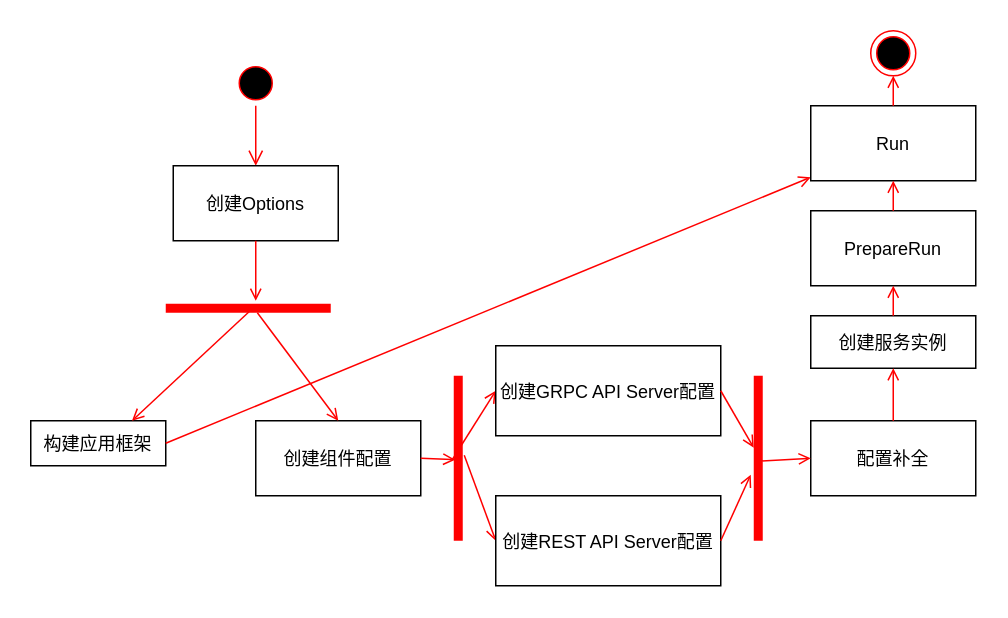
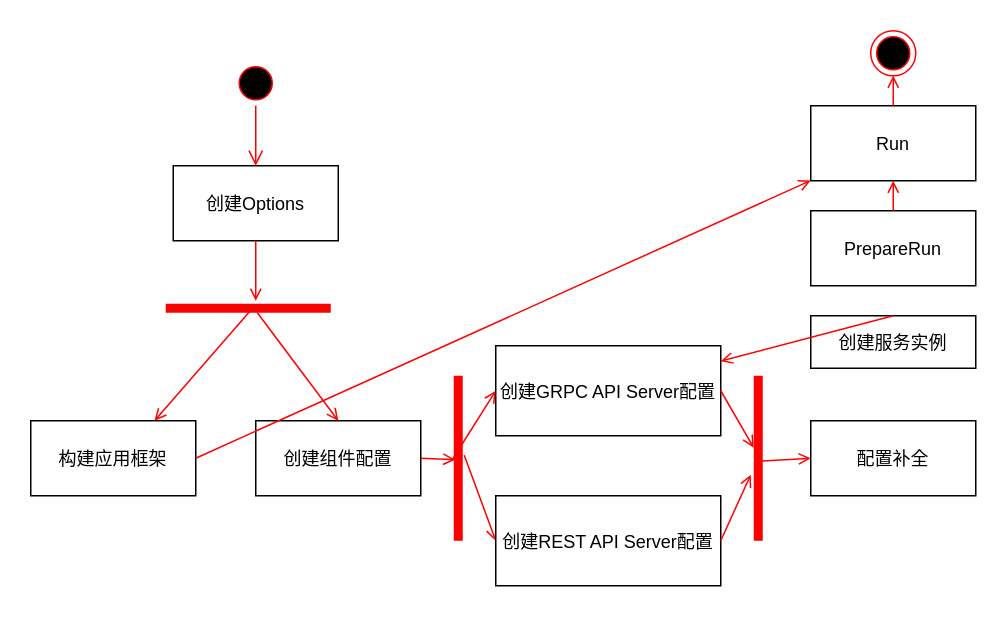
  <mxCell id="0" />
  <mxCell id="1" parent="0" />
  <mxCell id="2" value="" style="ellipse;shape=startState;fillColor=#000000;strokeColor=#ff0000;" parent="1" vertex="1"><mxGeometry x="155" y="40" width="30" height="30" as="geometry" /></mxCell>
  <mxCell id="3" value="" style="edgeStyle=elbowEdgeStyle;elbow=horizontal;verticalAlign=bottom;endArrow=open;endSize=8;strokeColor=#FF0000;endFill=1;rounded=0" parent="1" source="2" target="4" edge="1"><mxGeometry x="484.5" y="148" as="geometry"><mxPoint x="150" y="90" as="targetPoint" /></mxGeometry></mxCell>
  <mxCell id="4" value="创建Options" style="" parent="1" vertex="1"><mxGeometry x="115" y="110" width="110" height="50" as="geometry" /></mxCell>
- <mxCell id="5" value="构建应用框架" style="" parent="1" vertex="1"><mxGeometry x="20" y="280" width="90" height="30" as="geometry" /></mxCell>
+ <mxCell id="5" value="构建应用框架" style="" parent="1" vertex="1"><mxGeometry x="20" y="280" width="110" height="50" as="geometry" /></mxCell>
  <mxCell id="6" value="" style="endArrow=open;strokeColor=#FF0000;endFill=1;rounded=0" parent="1" source="4" edge="1"><mxGeometry relative="1" as="geometry"><mxPoint x="170" y="200" as="targetPoint" /></mxGeometry></mxCell>
  <mxCell id="7" value="" style="shape=line;html=1;strokeWidth=6;strokeColor=#ff0000;" parent="1" vertex="1"><mxGeometry x="110" y="200" width="110" height="10" as="geometry" /></mxCell>
  <mxCell id="8" value="创建组件配置" style="" parent="1" vertex="1"><mxGeometry x="170" y="280" width="110" height="50" as="geometry" /></mxCell>
  <mxCell id="9" value="" style="endArrow=open;strokeColor=#FF0000;endFill=1;rounded=0;entryX=0.75;entryY=0;entryDx=0;entryDy=0;exitX=0.518;exitY=0.6;exitDx=0;exitDy=0;exitPerimeter=0;" parent="1" source="7" target="5" edge="1"><mxGeometry relative="1" as="geometry"><mxPoint x="180" y="170" as="sourcePoint" /><mxPoint x="180" y="210" as="targetPoint" /></mxGeometry></mxCell>
  <mxCell id="10" value="" style="endArrow=open;strokeColor=#FF0000;endFill=1;rounded=0;entryX=0.5;entryY=0;entryDx=0;entryDy=0;exitX=0.555;exitY=0.8;exitDx=0;exitDy=0;exitPerimeter=0;" parent="1" source="7" target="8" edge="1"><mxGeometry relative="1" as="geometry"><mxPoint x="190" y="180" as="sourcePoint" /><mxPoint x="190" y="220" as="targetPoint" /></mxGeometry></mxCell>
  <mxCell id="11" value="" style="endArrow=open;strokeColor=#FF0000;endFill=1;rounded=0;exitX=1;exitY=0.5;exitDx=0;exitDy=0;" parent="1" source="5" target="24" edge="1"><mxGeometry relative="1" as="geometry"><mxPoint x="200" y="190" as="sourcePoint" /><mxPoint x="200" y="230" as="targetPoint" /></mxGeometry></mxCell>
  <mxCell id="12" value="" style="endArrow=open;strokeColor=#FF0000;endFill=1;rounded=0;exitX=1;exitY=0.5;exitDx=0;exitDy=0;entryX=0.509;entryY=0.7;entryDx=0;entryDy=0;entryPerimeter=0;" parent="1" source="8" edge="1" target="13"><mxGeometry relative="1" as="geometry"><mxPoint x="180" y="170" as="sourcePoint" /><mxPoint x="340" y="305" as="targetPoint" /></mxGeometry></mxCell>
  <mxCell id="13" value="" style="shape=line;html=1;strokeWidth=6;strokeColor=#ff0000;direction=south;" parent="1" vertex="1"><mxGeometry x="300" y="250" width="10" height="110" as="geometry" /></mxCell>
  <mxCell id="14" value="" style="endArrow=open;strokeColor=#FF0000;endFill=1;rounded=0;exitX=0.482;exitY=0.1;exitDx=0;exitDy=0;exitPerimeter=0;entryX=0;entryY=0.5;entryDx=0;entryDy=0;" parent="1" source="13" edge="1" target="16"><mxGeometry relative="1" as="geometry"><mxPoint x="250" y="340" as="sourcePoint" /><mxPoint x="200" y="480" as="targetPoint" /></mxGeometry></mxCell>
  <mxCell id="15" value="" style="endArrow=open;strokeColor=#FF0000;endFill=1;rounded=0;exitX=0.509;exitY=0.9;exitDx=0;exitDy=0;exitPerimeter=0;entryX=0;entryY=0.5;entryDx=0;entryDy=0;" parent="1" source="13" edge="1" target="17"><mxGeometry relative="1" as="geometry"><mxPoint x="260" y="350" as="sourcePoint" /><mxPoint x="280" y="480" as="targetPoint" /></mxGeometry></mxCell>
  <mxCell id="16" value="创建REST API Server配置" style="" parent="1" vertex="1"><mxGeometry x="330" y="330" width="150" height="60" as="geometry" /></mxCell>
  <mxCell id="17" value="创建GRPC API Server配置" style="" parent="1" vertex="1"><mxGeometry x="330" y="230" width="150" height="60" as="geometry" /></mxCell>
  <mxCell id="18" value="" style="endArrow=open;strokeColor=#FF0000;endFill=1;rounded=0;exitX=1;exitY=0.5;exitDx=0;exitDy=0;" parent="1" source="16" edge="1" target="20"><mxGeometry relative="1" as="geometry"><mxPoint x="248" y="421" as="sourcePoint" /><mxPoint x="230" y="590" as="targetPoint" /></mxGeometry></mxCell>
  <mxCell id="19" value="" style="endArrow=open;strokeColor=#FF0000;endFill=1;rounded=0;exitX=1;exitY=0.5;exitDx=0;exitDy=0;entryX=0.436;entryY=0.8;entryDx=0;entryDy=0;entryPerimeter=0;" parent="1" source="17" edge="1" target="20"><mxGeometry relative="1" as="geometry"><mxPoint x="258" y="431" as="sourcePoint" /><mxPoint x="230" y="590" as="targetPoint" /></mxGeometry></mxCell>
  <mxCell id="20" value="" style="shape=line;html=1;strokeWidth=6;strokeColor=#ff0000;direction=south;" parent="1" vertex="1"><mxGeometry x="500" y="250" width="10" height="110" as="geometry" /></mxCell>
  <mxCell id="21" value="配置补全" style="" parent="1" vertex="1"><mxGeometry x="540" y="280" width="110" height="50" as="geometry" /></mxCell>
  <mxCell id="22" value="创建服务实例" style="" parent="1" vertex="1"><mxGeometry x="540" y="210" width="110" height="35" as="geometry" /></mxCell>
  <mxCell id="23" value="PrepareRun" style="" parent="1" vertex="1"><mxGeometry x="540" y="140" width="110" height="50" as="geometry" /></mxCell>
  <mxCell id="24" value="Run" style="" parent="1" vertex="1"><mxGeometry x="540" y="70" width="110" height="50" as="geometry" /></mxCell>
  <mxCell id="25" value="" style="ellipse;html=1;shape=endState;fillColor=#000000;strokeColor=#ff0000;" vertex="1" parent="1"><mxGeometry x="580" y="20" width="30" height="30" as="geometry" /></mxCell>
  <mxCell id="26" value="" style="endArrow=open;strokeColor=#FF0000;endFill=1;rounded=0;exitX=0.518;exitY=0.6;exitDx=0;exitDy=0;entryX=0;entryY=0.5;entryDx=0;entryDy=0;exitPerimeter=0;" edge="1" parent="1" source="20" target="21"><mxGeometry relative="1" as="geometry"><mxPoint x="140" y="315" as="sourcePoint" /><mxPoint x="180" y="315" as="targetPoint" /></mxGeometry></mxCell>
- <mxCell id="27" value="" style="endArrow=open;strokeColor=#FF0000;endFill=1;rounded=0;exitX=0.5;exitY=0;exitDx=0;exitDy=0;entryX=0.5;entryY=1;entryDx=0;entryDy=0;" edge="1" parent="1" source="21" target="22"><mxGeometry relative="1" as="geometry"><mxPoint x="150" y="325" as="sourcePoint" /><mxPoint x="190" y="325" as="targetPoint" /></mxGeometry></mxCell>
  <mxCell id="28" value="" style="endArrow=open;strokeColor=#FF0000;endFill=1;rounded=0;entryX=0.5;entryY=1;entryDx=0;entryDy=0;" edge="1" parent="1" target="24"><mxGeometry relative="1" as="geometry"><mxPoint x="595" y="140" as="sourcePoint" /><mxPoint x="200" y="335" as="targetPoint" /></mxGeometry></mxCell>
- <mxCell id="29" value="" style="endArrow=open;strokeColor=#FF0000;endFill=1;rounded=0;exitX=0.5;exitY=0;exitDx=0;exitDy=0;entryX=0.5;entryY=1;entryDx=0;entryDy=0;" edge="1" parent="1" source="22" target="23"><mxGeometry relative="1" as="geometry"><mxPoint x="160" y="335" as="sourcePoint" /><mxPoint x="200" y="335" as="targetPoint" /></mxGeometry></mxCell>
+ <mxCell id="29" value="" style="endArrow=open;strokeColor=#FF0000;endFill=1;rounded=0;exitX=0.5;exitY=0;exitDx=0;exitDy=0;" edge="1" parent="1" source="22" target="17"><mxGeometry relative="1" as="geometry"><mxPoint x="160" y="335" as="sourcePoint" /><mxPoint x="200" y="335" as="targetPoint" /></mxGeometry></mxCell>
  <mxCell id="30" value="" style="endArrow=open;strokeColor=#FF0000;endFill=1;rounded=0;exitX=0.5;exitY=0;exitDx=0;exitDy=0;entryX=0.5;entryY=1;entryDx=0;entryDy=0;" edge="1" parent="1" source="24" target="25"><mxGeometry relative="1" as="geometry"><mxPoint x="170" y="345" as="sourcePoint" /><mxPoint x="210" y="345" as="targetPoint" /></mxGeometry></mxCell>
